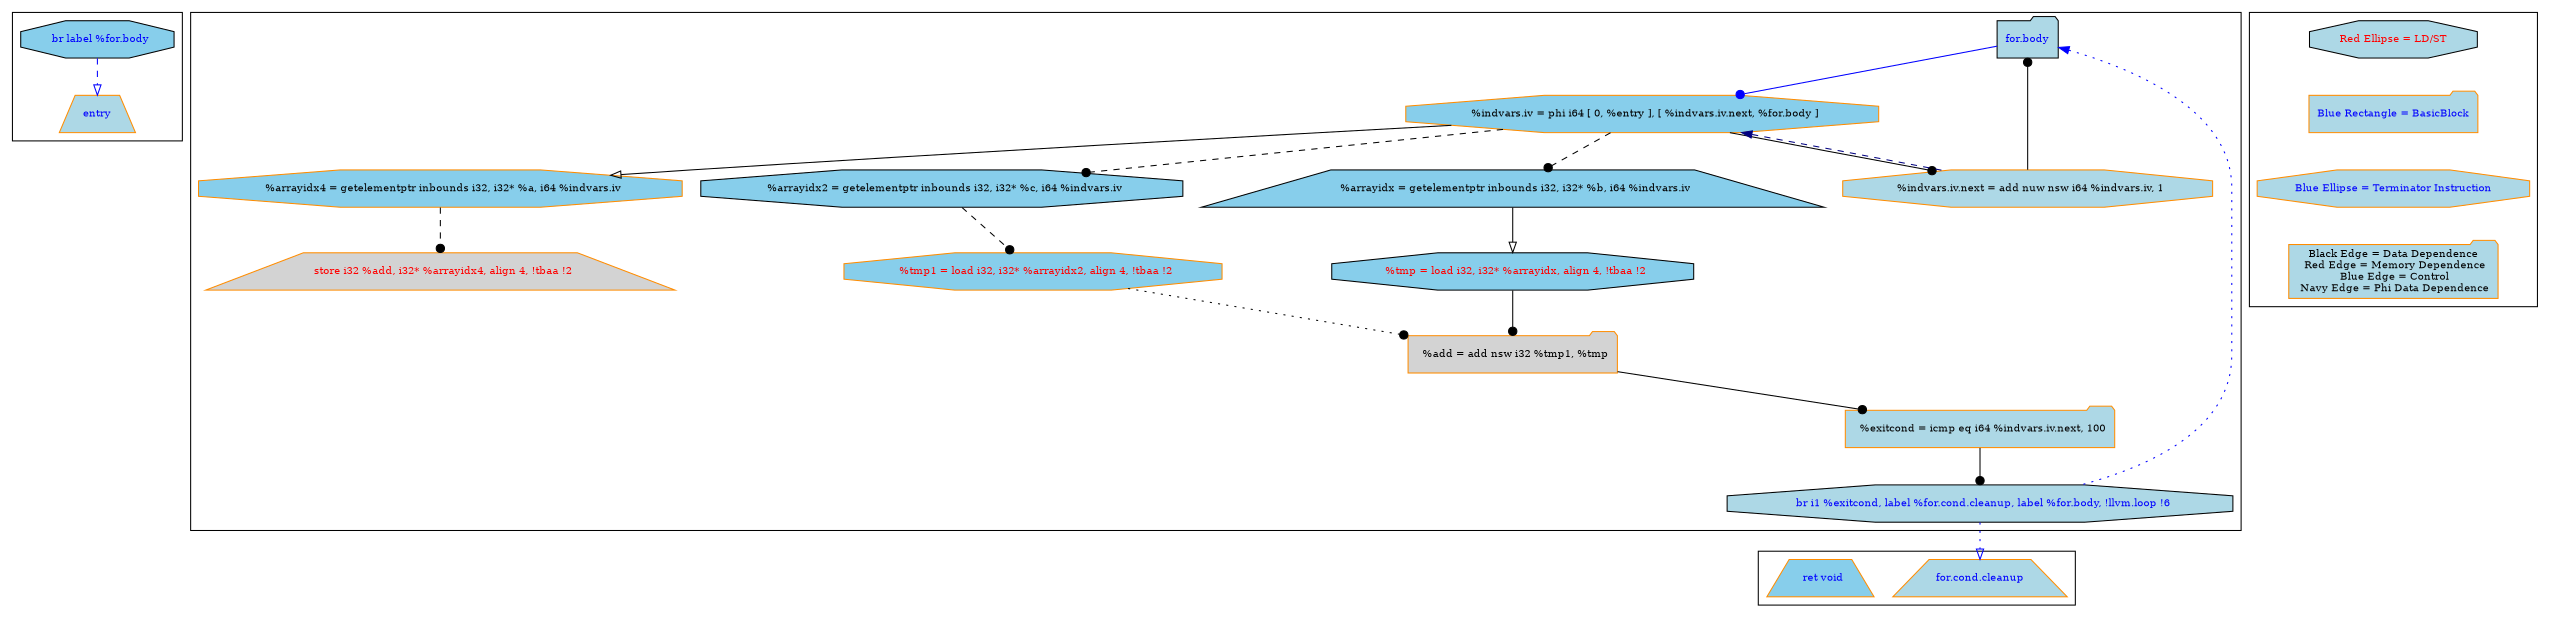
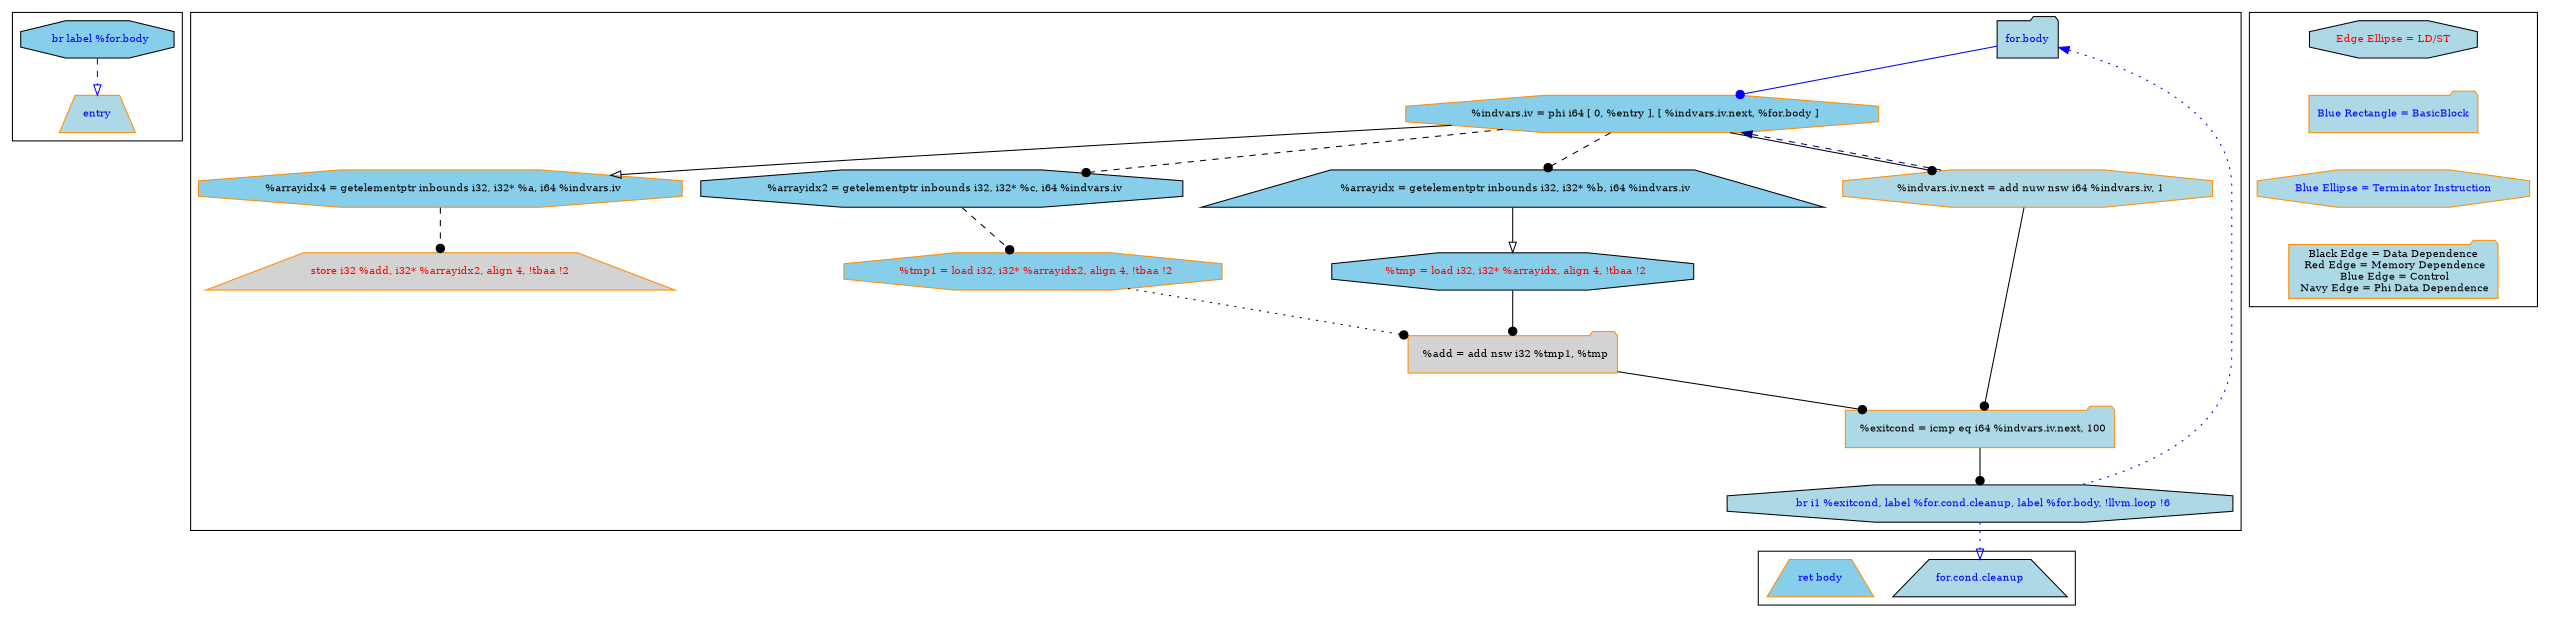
  digraph {
    node [color=darkorange fillcolor=lightblue fontcolor=blue fontsize=10 nodesep=0.75 ranksep=0.75 shape=octagon style=filled]
    edge [arrowhead=dot color=black style=solid weight=1.2]
    n1 [label=entry pencolor=blue shape=trapezium]
    n2 [color=black fillcolor=skyblue label="  br label %for.body" pencolor=blue]
-   n3 [label="for.cond.cleanup" pencolor=blue shape=trapezium]
-   n4 [fillcolor=skyblue label="  ret void" pencolor=blue shape=trapezium]
+   n3 [color=black label="for.cond.cleanup" pencolor=blue shape=trapezium]
+   n4 [fillcolor=skyblue label="ret body" pencolor=blue shape=trapezium]
    n5 [color=black label="for.body" pencolor=blue shape=folder]
    n6 [fillcolor=skyblue label="  %indvars.iv = phi i64 [ 0, %entry ], [ %indvars.iv.next, %for.body ]" fontcolor=""]
    n7 [color=black fillcolor=skyblue label="  %arrayidx = getelementptr inbounds i32, i32* %b, i64 %indvars.iv" shape=trapezium fontcolor=""]
    n8 [color=black fillcolor=skyblue fontcolor=red label="  %tmp = load i32, i32* %arrayidx, align 4, !tbaa !2" pencolor=red]
    n9 [color=black fillcolor=skyblue label="  %arrayidx2 = getelementptr inbounds i32, i32* %c, i64 %indvars.iv" fontcolor=""]
    n10 [fillcolor=skyblue fontcolor=red label="  %tmp1 = load i32, i32* %arrayidx2, align 4, !tbaa !2" pencolor=red]
    n11 [fillcolor=lightgrey label="  %add = add nsw i32 %tmp1, %tmp" shape=folder fontcolor=""]
    n12 [fillcolor=skyblue label="  %arrayidx4 = getelementptr inbounds i32, i32* %a, i64 %indvars.iv" fontcolor=""]
-   n13 [fillcolor=lightgrey fontcolor=red label="  store i32 %add, i32* %arrayidx4, align 4, !tbaa !2" pencolor=red shape=trapezium]
+   n13 [fillcolor=lightgrey fontcolor=red label="store i32 %add, i32* %arrayidx2, align 4, !tbaa !2" pencolor=red shape=trapezium]
    n14 [label="  %indvars.iv.next = add nuw nsw i64 %indvars.iv, 1" fontcolor=""]
    n15 [label="  %exitcond = icmp eq i64 %indvars.iv.next, 100" shape=folder fontcolor=""]
    n16 [color=black label="  br i1 %exitcond, label %for.cond.cleanup, label %for.body, !llvm.loop !6" pencolor=blue]
-   n17 [color=black fontcolor=red label="Red Ellipse = LD/ST" pencolor=red]
+   n17 [color=black fontcolor=red label="Edge Ellipse = LD/ST" pencolor=red]
    n18 [label="Blue Rectangle = BasicBlock" pencolor=blue shape=folder]
    n19 [label="Blue Ellipse = Terminator Instruction" pencolor=blue]
    n20 [fontcolor=black label="Black Edge = Data Dependence\n Red Edge = Memory Dependence\n Blue Edge = Control\n Navy Edge = Phi Data Dependence" shape=folder]
    subgraph cluster_1 {
      color=black
      n1
      n2
    }
    subgraph cluster_2 {
      color=black
      n3
      n4
    }
    subgraph cluster_3 {
      color=black
      n5
      n6
      n7
      n8
      n9
      n10
      n11
      n12
      n13
      n14
      n15
      n16
    }
    subgraph cluster_4 {
      color=black
      n17
      n18
      n19
      n20
    }
    n2 -> n1 [arrowhead=onormal color=blue style=dashed]
    n5 -> n6 [color=blue]
    n5 -> n16 [color=blue dir=back style=dotted arrowhead=""]
    n6 -> n7 [style=dashed]
    n6 -> n9 [style=dashed]
    n6 -> n12 [arrowhead=onormal]
    n6 -> n14
    n6 -> n14 [color=navyblue dir=back style=dashed arrowhead=""]
    n7 -> n8 [arrowhead=onormal]
    n8 -> n11
    n9 -> n10 [style=dashed]
    n10 -> n11 [style=dotted]
    n11 -> n15
    n12 -> n13 [style=dashed]
-   n14 -> n5
+   n14 -> n15
    n15 -> n16
    n16 -> n3 [arrowhead=onormal color=blue style=dotted]
    n17 -> n18 [style=invis arrowhead="" color=""]
    n18 -> n19 [style=invis arrowhead="" color=""]
    n19 -> n20 [style=invis arrowhead="" color=""]
  }
